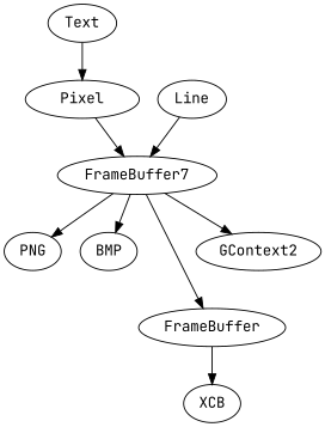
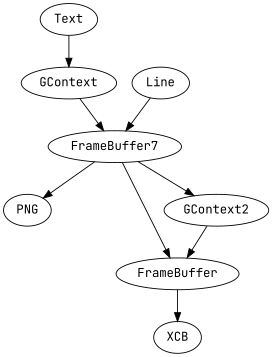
  digraph {
    fontname="JetBrains Mono"
    node [fontname="JetBrains Mono"]
    edge [fontname="JetBrains Mono"]
    Text
-   Pixel
+   Pixel [label=GContext]
    n3 [label=FrameBuffer7]
    PNG
-   BMP
    n6 [label=FrameBuffer]
    n7 [label=GContext2]
    Line
    XCB
    Text -> Pixel
    Pixel -> n3
    n3 -> PNG
-   n3 -> BMP
    n3 -> n6
    n3 -> n7
    n6 -> XCB
+   n7 -> n6
    Line -> n3
  }
